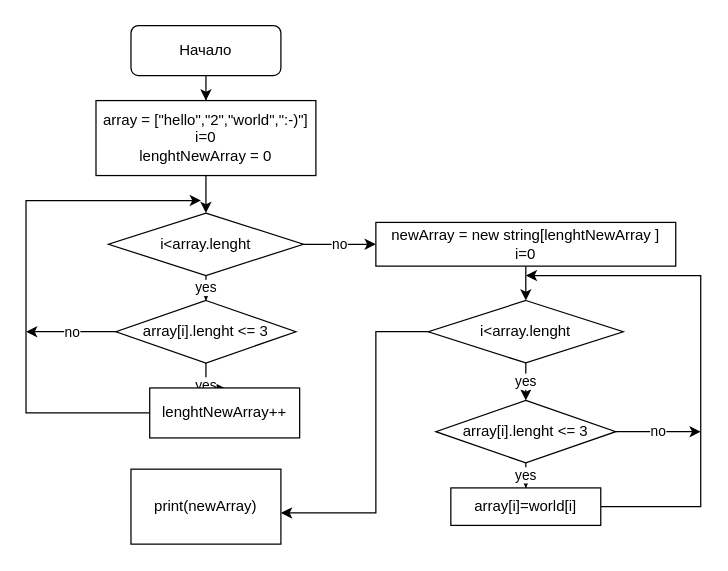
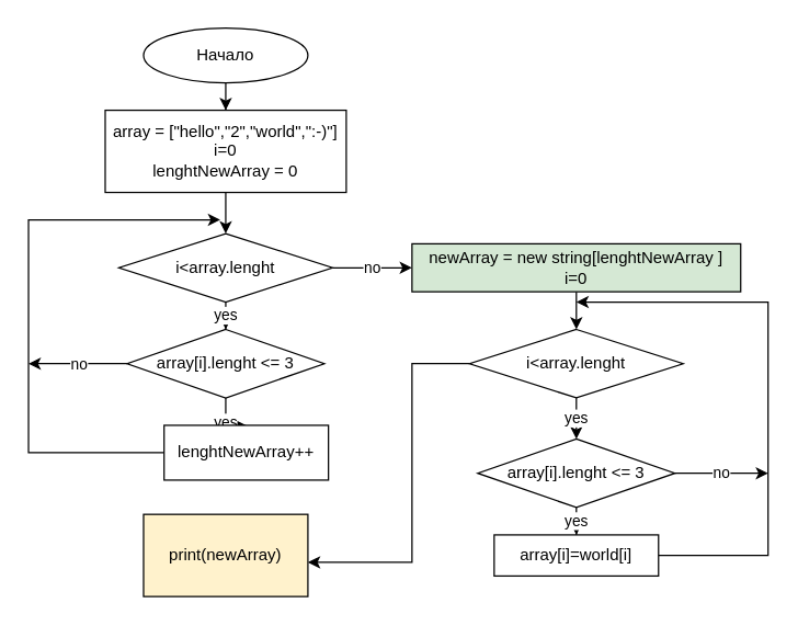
  <mxCell id="0" />
  <mxCell id="1" parent="0" />
  <mxCell id="2" style="edgeStyle=orthogonalEdgeStyle;rounded=0;orthogonalLoop=1;jettySize=auto;html=1;" edge="1" parent="1" source="3" target="5"><mxGeometry relative="1" as="geometry"><mxPoint x="164" y="120" as="targetPoint" /></mxGeometry></mxCell>
- <mxCell id="3" value="Начало" style="rounded=1;whiteSpace=wrap;html=1;" vertex="1" parent="1"><mxGeometry x="104" y="20" width="120" height="40" as="geometry" /></mxCell>
+ <mxCell id="3" value="Начало" style="ellipse;whiteSpace=wrap;html=1;" vertex="1" parent="1"><mxGeometry x="104" y="20" width="120" height="40" as="geometry" /></mxCell>
  <mxCell id="4" style="edgeStyle=orthogonalEdgeStyle;rounded=0;orthogonalLoop=1;jettySize=auto;html=1;entryX=0.5;entryY=0;entryDx=0;entryDy=0;" edge="1" parent="1" source="5" target="8"><mxGeometry relative="1" as="geometry" /></mxCell>
  <mxCell id="5" value="array = [&quot;hello&quot;,&quot;2&quot;,&quot;world&quot;,&quot;:-)&quot;]&lt;br&gt;i=0&lt;br&gt;lenghtNewArray = 0" style="rounded=0;whiteSpace=wrap;html=1;" vertex="1" parent="1"><mxGeometry x="76" y="80" width="176" height="60" as="geometry" /></mxCell>
  <mxCell id="6" value="yes" style="edgeStyle=orthogonalEdgeStyle;rounded=0;orthogonalLoop=1;jettySize=auto;html=1;" edge="1" parent="1" source="8" target="11"><mxGeometry relative="1" as="geometry" /></mxCell>
  <mxCell id="7" value="no" style="edgeStyle=orthogonalEdgeStyle;rounded=0;orthogonalLoop=1;jettySize=auto;html=1;" edge="1" parent="1" source="8" target="15"><mxGeometry relative="1" as="geometry" /></mxCell>
  <mxCell id="8" value="i&amp;lt;array.lenght" style="rhombus;whiteSpace=wrap;html=1;" vertex="1" parent="1"><mxGeometry x="86" y="170" width="156" height="50" as="geometry" /></mxCell>
  <mxCell id="9" value="yes" style="edgeStyle=orthogonalEdgeStyle;rounded=0;orthogonalLoop=1;jettySize=auto;html=1;entryX=0.5;entryY=0;entryDx=0;entryDy=0;" edge="1" parent="1" source="11" target="13"><mxGeometry relative="1" as="geometry" /></mxCell>
  <mxCell id="10" value="no" style="edgeStyle=orthogonalEdgeStyle;rounded=0;orthogonalLoop=1;jettySize=auto;html=1;" edge="1" parent="1" source="11"><mxGeometry relative="1" as="geometry"><mxPoint x="20" y="265" as="targetPoint" /></mxGeometry></mxCell>
  <mxCell id="11" value="array[i].lenght &amp;lt;= 3" style="rhombus;whiteSpace=wrap;html=1;" vertex="1" parent="1"><mxGeometry x="92" y="240" width="144" height="50" as="geometry" /></mxCell>
  <mxCell id="12" style="edgeStyle=orthogonalEdgeStyle;rounded=0;orthogonalLoop=1;jettySize=auto;html=1;" edge="1" parent="1" source="13"><mxGeometry relative="1" as="geometry"><mxPoint x="160" y="160" as="targetPoint" /><Array as="points"><mxPoint x="20" y="330" /><mxPoint x="20" y="160" /></Array></mxGeometry></mxCell>
  <mxCell id="13" value="lenghtNewArray++" style="rounded=0;whiteSpace=wrap;html=1;" vertex="1" parent="1"><mxGeometry x="119" y="310" width="120" height="40" as="geometry" /></mxCell>
  <mxCell id="14" style="edgeStyle=orthogonalEdgeStyle;rounded=0;orthogonalLoop=1;jettySize=auto;html=1;entryX=0.5;entryY=0;entryDx=0;entryDy=0;" edge="1" parent="1" source="15" target="18"><mxGeometry relative="1" as="geometry" /></mxCell>
- <mxCell id="15" value="newArray = new string[lenghtNewArray&amp;nbsp;]&lt;br&gt;i=0" style="rounded=0;whiteSpace=wrap;html=1;" vertex="1" parent="1"><mxGeometry x="300" y="177.5" width="240" height="35" as="geometry" /></mxCell>
+ <mxCell id="15" value="newArray = new string[lenghtNewArray&amp;nbsp;]&lt;br&gt;i=0" style="rounded=0;whiteSpace=wrap;html=1;fillColor=#d5e8d4;" vertex="1" parent="1"><mxGeometry x="300" y="177.5" width="240" height="35" as="geometry" /></mxCell>
  <mxCell id="16" value="yes" style="edgeStyle=orthogonalEdgeStyle;rounded=0;orthogonalLoop=1;jettySize=auto;html=1;entryX=0.5;entryY=0;entryDx=0;entryDy=0;" edge="1" parent="1" source="18" target="21"><mxGeometry relative="1" as="geometry" /></mxCell>
  <mxCell id="17" style="edgeStyle=orthogonalEdgeStyle;rounded=0;orthogonalLoop=1;jettySize=auto;html=1;" edge="1" parent="1" source="18" target="24"><mxGeometry relative="1" as="geometry"><mxPoint x="210" y="410" as="targetPoint" /><Array as="points"><mxPoint x="300" y="265" /><mxPoint x="300" y="410" /></Array></mxGeometry></mxCell>
  <mxCell id="18" value="i&amp;lt;array.lenght" style="rhombus;whiteSpace=wrap;html=1;" vertex="1" parent="1"><mxGeometry x="342" y="240" width="156" height="50" as="geometry" /></mxCell>
  <mxCell id="19" value="yes" style="edgeStyle=orthogonalEdgeStyle;rounded=0;orthogonalLoop=1;jettySize=auto;html=1;entryX=0.5;entryY=0;entryDx=0;entryDy=0;" edge="1" parent="1" source="21" target="23"><mxGeometry relative="1" as="geometry" /></mxCell>
  <mxCell id="20" value="no" style="edgeStyle=orthogonalEdgeStyle;rounded=0;orthogonalLoop=1;jettySize=auto;html=1;" edge="1" parent="1" source="21"><mxGeometry relative="1" as="geometry"><mxPoint x="560" y="345" as="targetPoint" /></mxGeometry></mxCell>
  <mxCell id="21" value="array[i].lenght &amp;lt;= 3" style="rhombus;whiteSpace=wrap;html=1;" vertex="1" parent="1"><mxGeometry x="348" y="320" width="144" height="50" as="geometry" /></mxCell>
  <mxCell id="22" style="edgeStyle=orthogonalEdgeStyle;rounded=0;orthogonalLoop=1;jettySize=auto;html=1;" edge="1" parent="1" source="23"><mxGeometry relative="1" as="geometry"><mxPoint x="420" y="220" as="targetPoint" /><Array as="points"><mxPoint x="560" y="405" /><mxPoint x="560" y="220" /><mxPoint x="420" y="220" /></Array></mxGeometry></mxCell>
  <mxCell id="23" value="array[i]=world[i]" style="rounded=0;whiteSpace=wrap;html=1;" vertex="1" parent="1"><mxGeometry x="360" y="390" width="120" height="30" as="geometry" /></mxCell>
- <mxCell id="24" value="print(newArray)" style="rounded=0;whiteSpace=wrap;html=1;" vertex="1" parent="1"><mxGeometry x="104" y="375" width="120" height="60" as="geometry" /></mxCell>
+ <mxCell id="24" value="print(newArray)" style="rounded=0;whiteSpace=wrap;html=1;fillColor=#fff2cc;" vertex="1" parent="1"><mxGeometry x="104" y="375" width="120" height="60" as="geometry" /></mxCell>
